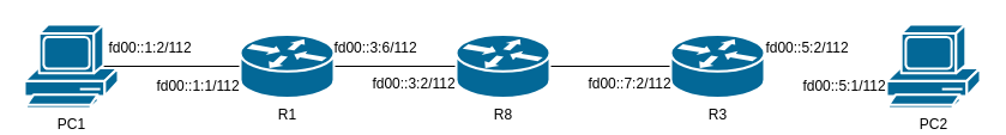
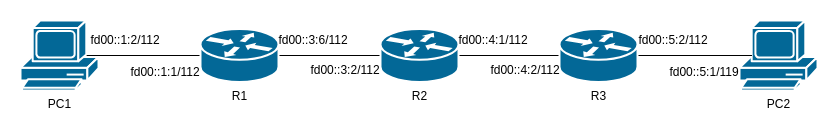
  <mxCell id="0" />
  <mxCell id="1" parent="0" />
  <mxCell id="2" style="edgeStyle=orthogonalEdgeStyle;rounded=0;orthogonalLoop=1;jettySize=auto;html=1;exitX=0.83;exitY=0.5;exitDx=0;exitDy=0;exitPerimeter=0;entryX=0;entryY=0.5;entryDx=0;entryDy=0;entryPerimeter=0;startArrow=none;startFill=0;endArrow=none;endFill=0;" edge="1" parent="1" source="3" target="6"><mxGeometry relative="1" as="geometry" /></mxCell>
  <mxCell id="3" value="PC1&lt;br&gt;" style="shape=mxgraph.cisco.computers_and_peripherals.pc;html=1;pointerEvents=1;dashed=0;fillColor=#036897;strokeColor=#ffffff;strokeWidth=2;verticalLabelPosition=bottom;verticalAlign=top;align=center;outlineConnect=0;" vertex="1" parent="1"><mxGeometry x="20" y="20" width="78" height="70" as="geometry" /></mxCell>
  <mxCell id="4" value="PC2" style="shape=mxgraph.cisco.computers_and_peripherals.pc;html=1;pointerEvents=1;dashed=0;fillColor=#036897;strokeColor=#ffffff;strokeWidth=2;verticalLabelPosition=bottom;verticalAlign=top;align=center;outlineConnect=0;" vertex="1" parent="1"><mxGeometry x="739" y="20" width="78" height="70" as="geometry" /></mxCell>
  <mxCell id="5" style="edgeStyle=orthogonalEdgeStyle;rounded=0;orthogonalLoop=1;jettySize=auto;html=1;exitX=1;exitY=0.5;exitDx=0;exitDy=0;exitPerimeter=0;entryX=0;entryY=0.5;entryDx=0;entryDy=0;entryPerimeter=0;startArrow=none;startFill=0;endArrow=none;endFill=0;" edge="1" parent="1" source="6" target="8"><mxGeometry relative="1" as="geometry" /></mxCell>
  <mxCell id="6" value="R1" style="shape=mxgraph.cisco.routers.router;html=1;pointerEvents=1;dashed=0;fillColor=#036897;strokeColor=#ffffff;strokeWidth=2;verticalLabelPosition=bottom;verticalAlign=top;align=center;outlineConnect=0;" vertex="1" parent="1"><mxGeometry x="200" y="28.5" width="78" height="53" as="geometry" /></mxCell>
  <mxCell id="7" style="edgeStyle=orthogonalEdgeStyle;rounded=0;orthogonalLoop=1;jettySize=auto;html=1;exitX=1;exitY=0.5;exitDx=0;exitDy=0;exitPerimeter=0;entryX=0;entryY=0.5;entryDx=0;entryDy=0;entryPerimeter=0;startArrow=none;startFill=0;endArrow=none;endFill=0;" edge="1" parent="1" source="8" target="10"><mxGeometry relative="1" as="geometry" /></mxCell>
- <mxCell id="8" value="R8" style="shape=mxgraph.cisco.routers.router;html=1;pointerEvents=1;dashed=0;fillColor=#036897;strokeColor=#ffffff;strokeWidth=2;verticalLabelPosition=bottom;verticalAlign=top;align=center;outlineConnect=0;" vertex="1" parent="1"><mxGeometry x="380" y="28.5" width="78" height="53" as="geometry" /></mxCell>
+ <mxCell id="8" value="R2" style="shape=mxgraph.cisco.routers.router;html=1;pointerEvents=1;dashed=0;fillColor=#036897;strokeColor=#ffffff;strokeWidth=2;verticalLabelPosition=bottom;verticalAlign=top;align=center;outlineConnect=0;" vertex="1" parent="1"><mxGeometry x="380" y="28.5" width="78" height="53" as="geometry" /></mxCell>
+ <mxCell id="9" style="edgeStyle=orthogonalEdgeStyle;rounded=0;orthogonalLoop=1;jettySize=auto;html=1;exitX=1;exitY=0.5;exitDx=0;exitDy=0;exitPerimeter=0;entryX=0.16;entryY=0.5;entryDx=0;entryDy=0;entryPerimeter=0;startArrow=none;startFill=0;endArrow=none;endFill=0;" edge="1" parent="1" source="10" target="4"><mxGeometry relative="1" as="geometry" /></mxCell>
  <mxCell id="10" value="R3" style="shape=mxgraph.cisco.routers.router;html=1;pointerEvents=1;dashed=0;fillColor=#036897;strokeColor=#ffffff;strokeWidth=2;verticalLabelPosition=bottom;verticalAlign=top;align=center;outlineConnect=0;" vertex="1" parent="1"><mxGeometry x="559" y="28.5" width="78" height="53" as="geometry" /></mxCell>
  <mxCell id="11" value="fd00::1:2/112" style="text;html=1;strokeColor=none;fillColor=none;align=center;verticalAlign=middle;whiteSpace=wrap;rounded=0;" vertex="1" parent="1"><mxGeometry x="90" y="30" width="70" height="20" as="geometry" /></mxCell>
  <mxCell id="12" value="fd00::1:1/112" style="text;html=1;strokeColor=none;fillColor=none;align=center;verticalAlign=middle;whiteSpace=wrap;rounded=0;" vertex="1" parent="1"><mxGeometry x="130" y="61.5" width="70" height="20" as="geometry" /></mxCell>
  <mxCell id="13" value="fd00::3:6/112" style="text;html=1;strokeColor=none;fillColor=none;align=center;verticalAlign=middle;whiteSpace=wrap;rounded=0;" vertex="1" parent="1"><mxGeometry x="278" y="30" width="70" height="20" as="geometry" /></mxCell>
  <mxCell id="14" value="fd00::3:2/112" style="text;html=1;strokeColor=none;fillColor=none;align=center;verticalAlign=middle;whiteSpace=wrap;rounded=0;" vertex="1" parent="1"><mxGeometry x="310" y="60" width="70" height="20" as="geometry" /></mxCell>
- <mxCell id="16" value="fd00::7:2/112" style="text;html=1;strokeColor=none;fillColor=none;align=center;verticalAlign=middle;whiteSpace=wrap;rounded=0;" vertex="1" parent="1"><mxGeometry x="490" y="60" width="70" height="20" as="geometry" /></mxCell>
+ <mxCell id="15" value="fd00::4:1/112" style="text;html=1;strokeColor=none;fillColor=none;align=center;verticalAlign=middle;whiteSpace=wrap;rounded=0;" vertex="1" parent="1"><mxGeometry x="458" y="30" width="70" height="20" as="geometry" /></mxCell>
+ <mxCell id="16" value="fd00::4:2/112" style="text;html=1;strokeColor=none;fillColor=none;align=center;verticalAlign=middle;whiteSpace=wrap;rounded=0;" vertex="1" parent="1"><mxGeometry x="490" y="60" width="70" height="20" as="geometry" /></mxCell>
  <mxCell id="17" value="fd00::5:2/112" style="text;html=1;strokeColor=none;fillColor=none;align=center;verticalAlign=middle;whiteSpace=wrap;rounded=0;" vertex="1" parent="1"><mxGeometry x="638" y="30" width="70" height="20" as="geometry" /></mxCell>
- <mxCell id="18" value="fd00::5:1/112" style="text;html=1;strokeColor=none;fillColor=none;align=center;verticalAlign=middle;whiteSpace=wrap;rounded=0;" vertex="1" parent="1"><mxGeometry x="669" y="61.5" width="70" height="20" as="geometry" /></mxCell>
+ <mxCell id="18" value="fd00::5:1/119" style="text;html=1;strokeColor=none;fillColor=none;align=center;verticalAlign=middle;whiteSpace=wrap;rounded=0;" vertex="1" parent="1"><mxGeometry x="669" y="61.5" width="70" height="20" as="geometry" /></mxCell>
